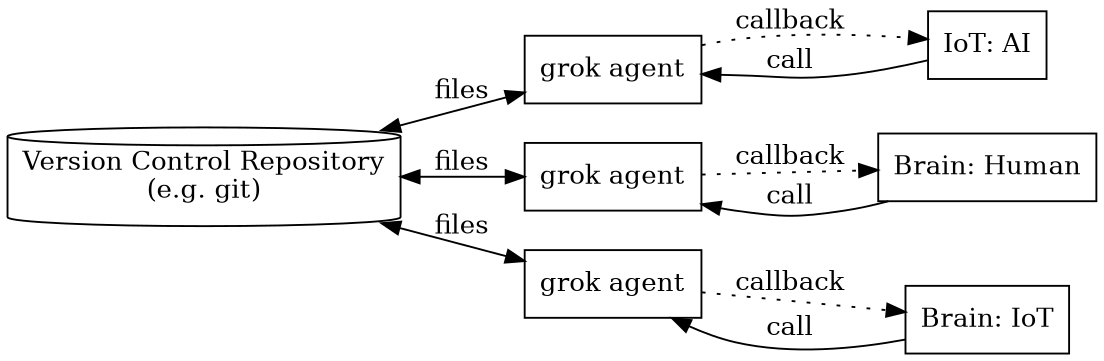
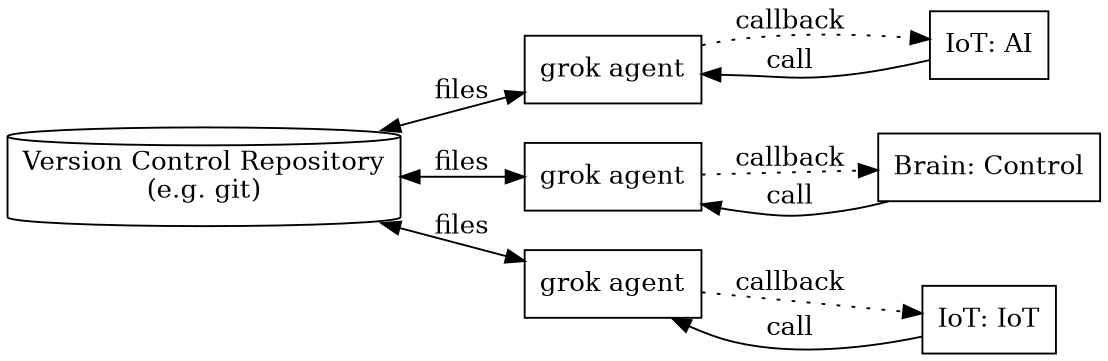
  digraph {
    rankdir=LR
    node [shape=box]
    edge [dir=forward]
    n1 [label="Version Control Repository\n(e.g. git)" shape=cylinder]
    n2 [label="grok agent"]
    n3 [label="grok agent"]
    n4 [label="grok agent"]
    n5 [label="IoT: AI"]
-   "Brain: Human"
-   "Brain: IoT"
+   "Brain: Human" [label="Brain: Control"]
+   "Brain: IoT" [label="IoT: IoT"]
    n1 -> n2 [dir=both label=files]
    n1 -> n3 [dir=both label=files]
    n1 -> n4 [dir=both label=files]
    n2 -> n5 [label=callback style=dotted]
    n3 -> "Brain: Human" [label=callback style=dotted]
    n4 -> "Brain: IoT" [label=callback style=dotted]
    n5 -> n2 [label=call]
    "Brain: Human" -> n3 [label=call]
    "Brain: IoT" -> n4 [label=call]
  }
